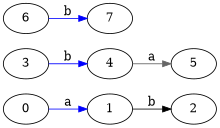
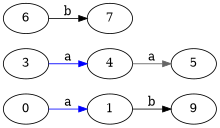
  digraph {
    rankdir=LR
    edge [color=blue]
    0
    1
-   2
+   2 [label=9]
    3
    4
    5
    6
    7
    0 -> 1 [label=a]
    1 -> 2 [color=black label=b]
-   3 -> 4 [label=b]
+   3 -> 4 [label=a]
    4 -> 5 [color=gray40 label=a]
-   6 -> 7 [label=b]
+   6 -> 7 [color=black label=b]
  }
